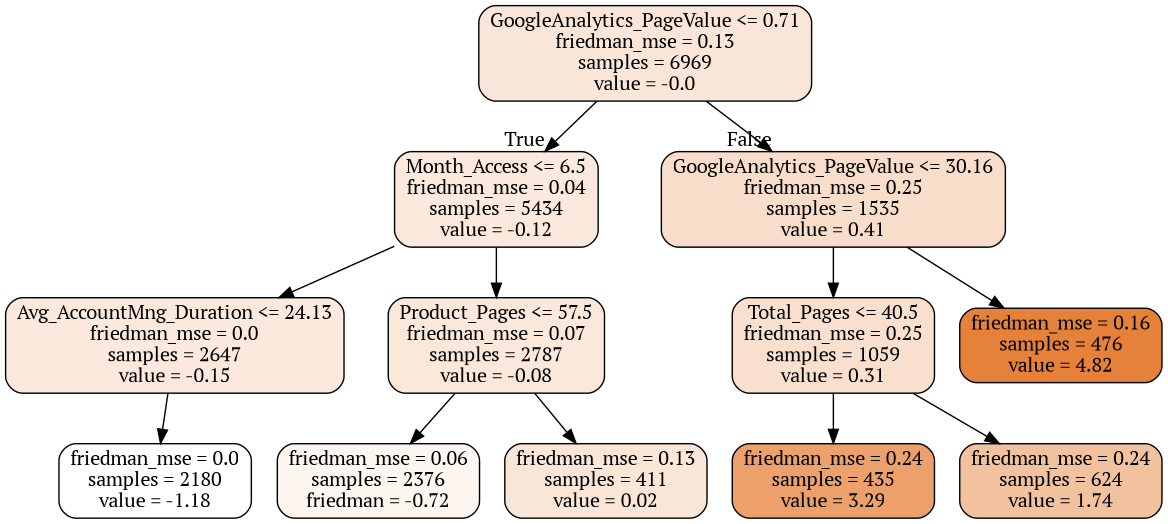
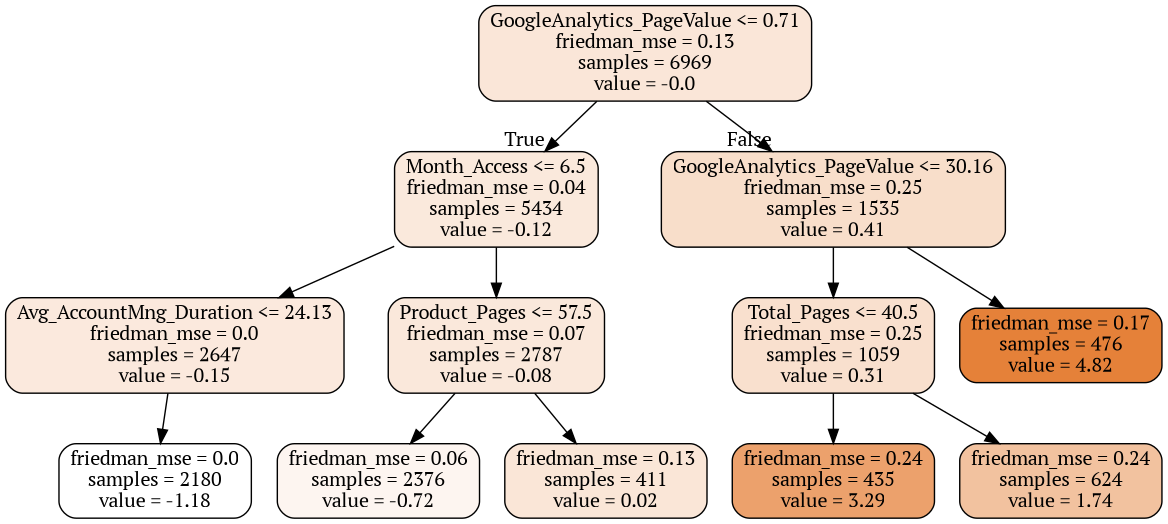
  digraph {
    fontname="PT Serif"
    node [color=black fontname="PT Serif" shape=box style="filled, rounded"]
    edge [fontname="PT Serif"]
    n1 [fillcolor="#fae6d8" label="GoogleAnalytics_PageValue <= 0.71\nfriedman_mse = 0.13\nsamples = 6969\nvalue = -0.0"]
    n2 [fillcolor="#fae9dc" label="Month_Access <= 6.5\nfriedman_mse = 0.04\nsamples = 5434\nvalue = -0.12"]
    n3 [fillcolor="#f8deca" label="GoogleAnalytics_PageValue <= 30.16\nfriedman_mse = 0.25\nsamples = 1535\nvalue = 0.41"]
    n4 [fillcolor="#fbe9dd" label="Avg_AccountMng_Duration <= 24.13\nfriedman_mse = 0.0\nsamples = 2647\nvalue = -0.15"]
    n5 [fillcolor="#fae8db" label="Product_Pages <= 57.5\nfriedman_mse = 0.07\nsamples = 2787\nvalue = -0.08"]
    n6 [fillcolor="#f9e0ce" label="Total_Pages <= 40.5\nfriedman_mse = 0.25\nsamples = 1059\nvalue = 0.31"]
-   n7 [fillcolor="#e58139" label="friedman_mse = 0.16\nsamples = 476\nvalue = 4.82"]
+   n7 [fillcolor="#e58139" label="friedman_mse = 0.17\nsamples = 476\nvalue = 4.82"]
    n8 [fillcolor="#ffffff" label="friedman_mse = 0.0\nsamples = 2180\nvalue = -1.18"]
-   n9 [fillcolor="#fdf5f0" label="friedman_mse = 0.06\nsamples = 2376\nfriedman = -0.72"]
+   n9 [fillcolor="#fdf5f0" label="friedman_mse = 0.06\nsamples = 2376\nvalue = -0.72"]
    n10 [fillcolor="#fae6d7" label="friedman_mse = 0.13\nsamples = 411\nvalue = 0.02"]
    n11 [fillcolor="#eca16c" label="friedman_mse = 0.24\nsamples = 435\nvalue = 3.29"]
    n12 [fillcolor="#f2c29f" label="friedman_mse = 0.24\nsamples = 624\nvalue = 1.74"]
    n1 -> n2 [headlabel=True labelangle=45 labeldistance=2.5]
    n1 -> n3 [headlabel=False labelangle=-45 labeldistance=2.5]
    n2 -> n4
    n2 -> n5
    n3 -> n6
    n3 -> n7
    n4 -> n8
    n5 -> n9
    n5 -> n10
    n6 -> n11
    n6 -> n12
  }
